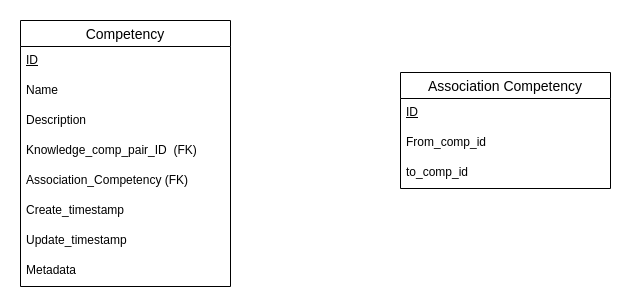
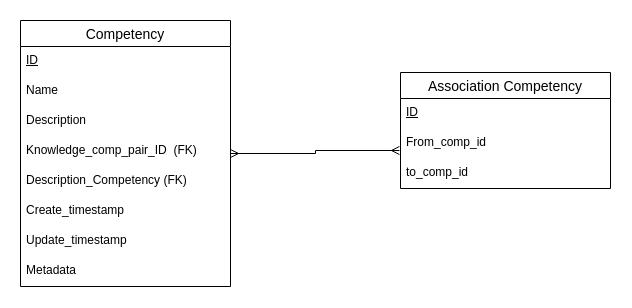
  <mxCell id="0" />
  <mxCell id="1" parent="0" />
  <mxCell id="2" value="Competency" style="swimlane;fontStyle=0;childLayout=stackLayout;horizontal=1;startSize=26;horizontalStack=0;resizeParent=1;resizeParentMax=0;resizeLast=0;collapsible=1;marginBottom=0;align=center;fontSize=14;" vertex="1" parent="1"><mxGeometry x="20" y="20" width="210" height="266" as="geometry" /></mxCell>
  <mxCell id="3" value="&lt;u&gt;ID&lt;/u&gt;" style="text;strokeColor=none;fillColor=none;spacingLeft=4;spacingRight=4;overflow=hidden;rotatable=0;points=[[0,0.5],[1,0.5]];portConstraint=eastwest;fontSize=12;whiteSpace=wrap;html=1;" vertex="1" parent="2"><mxGeometry y="26" width="210" height="30" as="geometry" /></mxCell>
  <mxCell id="4" value="Name" style="text;strokeColor=none;fillColor=none;spacingLeft=4;spacingRight=4;overflow=hidden;rotatable=0;points=[[0,0.5],[1,0.5]];portConstraint=eastwest;fontSize=12;whiteSpace=wrap;html=1;" vertex="1" parent="2"><mxGeometry y="56" width="210" height="30" as="geometry" /></mxCell>
  <mxCell id="5" value="Description" style="text;strokeColor=none;fillColor=none;spacingLeft=4;spacingRight=4;overflow=hidden;rotatable=0;points=[[0,0.5],[1,0.5]];portConstraint=eastwest;fontSize=12;whiteSpace=wrap;html=1;" vertex="1" parent="2"><mxGeometry y="86" width="210" height="30" as="geometry" /></mxCell>
  <mxCell id="6" value="Knowledge_comp_pair_ID&amp;nbsp; (FK)" style="text;strokeColor=none;fillColor=none;spacingLeft=4;spacingRight=4;overflow=hidden;rotatable=0;points=[[0,0.5],[1,0.5]];portConstraint=eastwest;fontSize=12;whiteSpace=wrap;html=1;" vertex="1" parent="2"><mxGeometry y="116" width="210" height="30" as="geometry" /></mxCell>
- <mxCell id="7" value="Association_Competency (FK)" style="text;strokeColor=none;fillColor=none;spacingLeft=4;spacingRight=4;overflow=hidden;rotatable=0;points=[[0,0.5],[1,0.5]];portConstraint=eastwest;fontSize=12;whiteSpace=wrap;html=1;" vertex="1" parent="2"><mxGeometry y="146" width="210" height="30" as="geometry" /></mxCell>
+ <mxCell id="7" value="Description_Competency (FK)" style="text;strokeColor=none;fillColor=none;spacingLeft=4;spacingRight=4;overflow=hidden;rotatable=0;points=[[0,0.5],[1,0.5]];portConstraint=eastwest;fontSize=12;whiteSpace=wrap;html=1;" vertex="1" parent="2"><mxGeometry y="146" width="210" height="30" as="geometry" /></mxCell>
  <mxCell id="8" value="Create_timestamp" style="text;strokeColor=none;fillColor=none;spacingLeft=4;spacingRight=4;overflow=hidden;rotatable=0;points=[[0,0.5],[1,0.5]];portConstraint=eastwest;fontSize=12;whiteSpace=wrap;html=1;" vertex="1" parent="2"><mxGeometry y="176" width="210" height="30" as="geometry" /></mxCell>
  <mxCell id="9" value="Update_timestamp" style="text;strokeColor=none;fillColor=none;spacingLeft=4;spacingRight=4;overflow=hidden;rotatable=0;points=[[0,0.5],[1,0.5]];portConstraint=eastwest;fontSize=12;whiteSpace=wrap;html=1;" vertex="1" parent="2"><mxGeometry y="206" width="210" height="30" as="geometry" /></mxCell>
  <mxCell id="10" value="Metadata" style="text;strokeColor=none;fillColor=none;spacingLeft=4;spacingRight=4;overflow=hidden;rotatable=0;points=[[0,0.5],[1,0.5]];portConstraint=eastwest;fontSize=12;whiteSpace=wrap;html=1;" vertex="1" parent="2"><mxGeometry y="236" width="210" height="30" as="geometry" /></mxCell>
  <mxCell id="11" value="Association Competency" style="swimlane;fontStyle=0;childLayout=stackLayout;horizontal=1;startSize=26;horizontalStack=0;resizeParent=1;resizeParentMax=0;resizeLast=0;collapsible=1;marginBottom=0;align=center;fontSize=14;" vertex="1" parent="1"><mxGeometry x="400" y="72" width="210" height="116" as="geometry" /></mxCell>
  <mxCell id="12" value="&lt;u&gt;ID&lt;/u&gt;" style="text;strokeColor=none;fillColor=none;spacingLeft=4;spacingRight=4;overflow=hidden;rotatable=0;points=[[0,0.5],[1,0.5]];portConstraint=eastwest;fontSize=12;whiteSpace=wrap;html=1;" vertex="1" parent="11"><mxGeometry y="26" width="210" height="30" as="geometry" /></mxCell>
  <mxCell id="13" value="From_comp_id" style="text;strokeColor=none;fillColor=none;spacingLeft=4;spacingRight=4;overflow=hidden;rotatable=0;points=[[0,0.5],[1,0.5]];portConstraint=eastwest;fontSize=12;whiteSpace=wrap;html=1;" vertex="1" parent="11"><mxGeometry y="56" width="210" height="30" as="geometry" /></mxCell>
  <mxCell id="14" value="to_comp_id" style="text;strokeColor=none;fillColor=none;spacingLeft=4;spacingRight=4;overflow=hidden;rotatable=0;points=[[0,0.5],[1,0.5]];portConstraint=eastwest;fontSize=12;whiteSpace=wrap;html=1;" vertex="1" parent="11"><mxGeometry y="86" width="210" height="30" as="geometry" /></mxCell>
+ <mxCell id="15" style="edgeStyle=orthogonalEdgeStyle;rounded=0;orthogonalLoop=1;jettySize=auto;html=1;entryX=-0.005;entryY=0.733;entryDx=0;entryDy=0;entryPerimeter=0;startArrow=ERmany;startFill=0;endArrow=ERmany;endFill=0;" edge="1" parent="1" source="2" target="13"><mxGeometry relative="1" as="geometry" /></mxCell>
